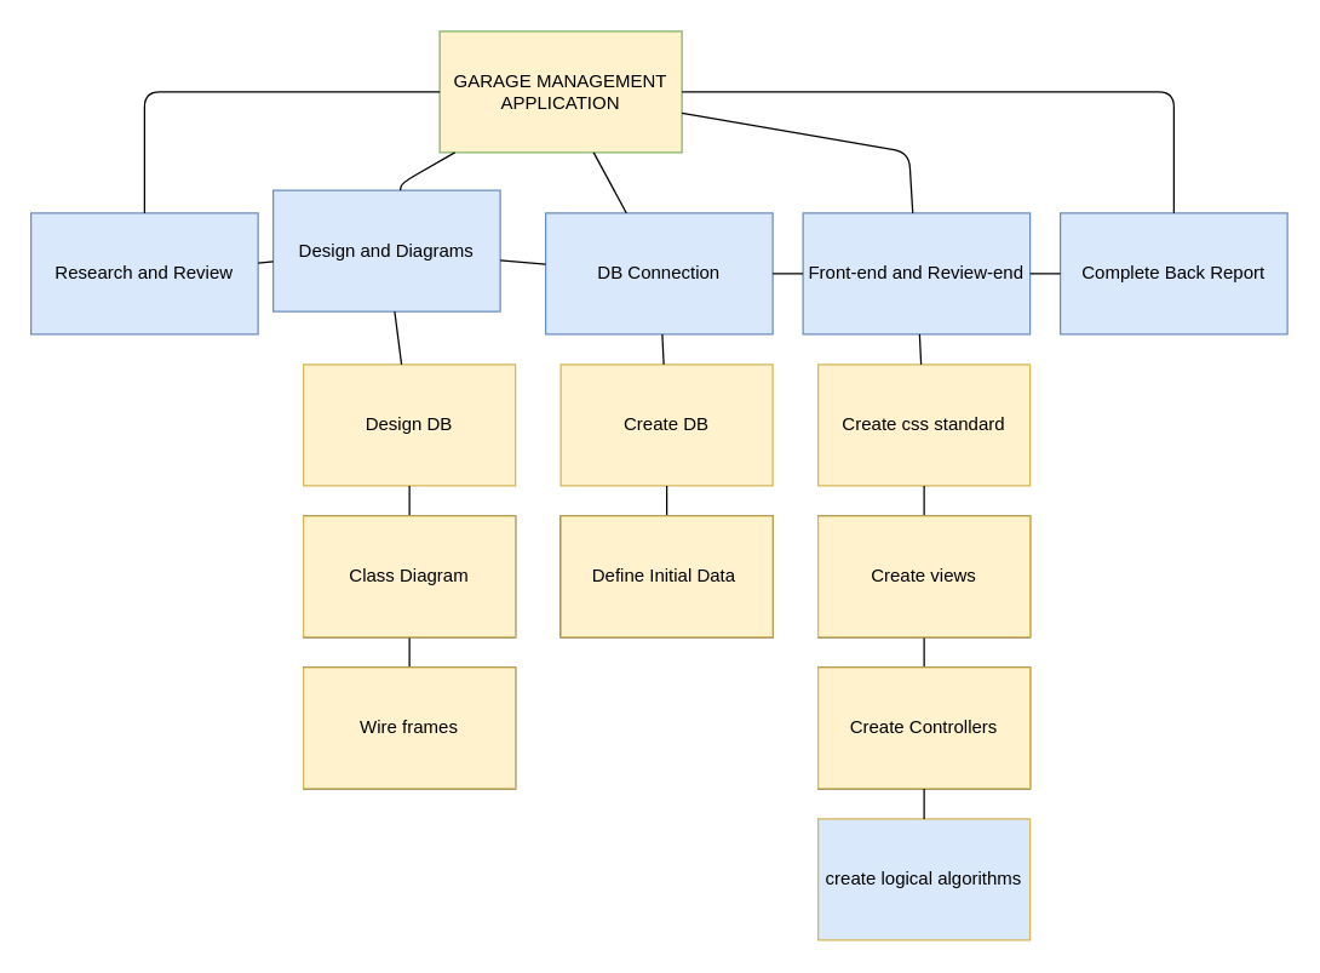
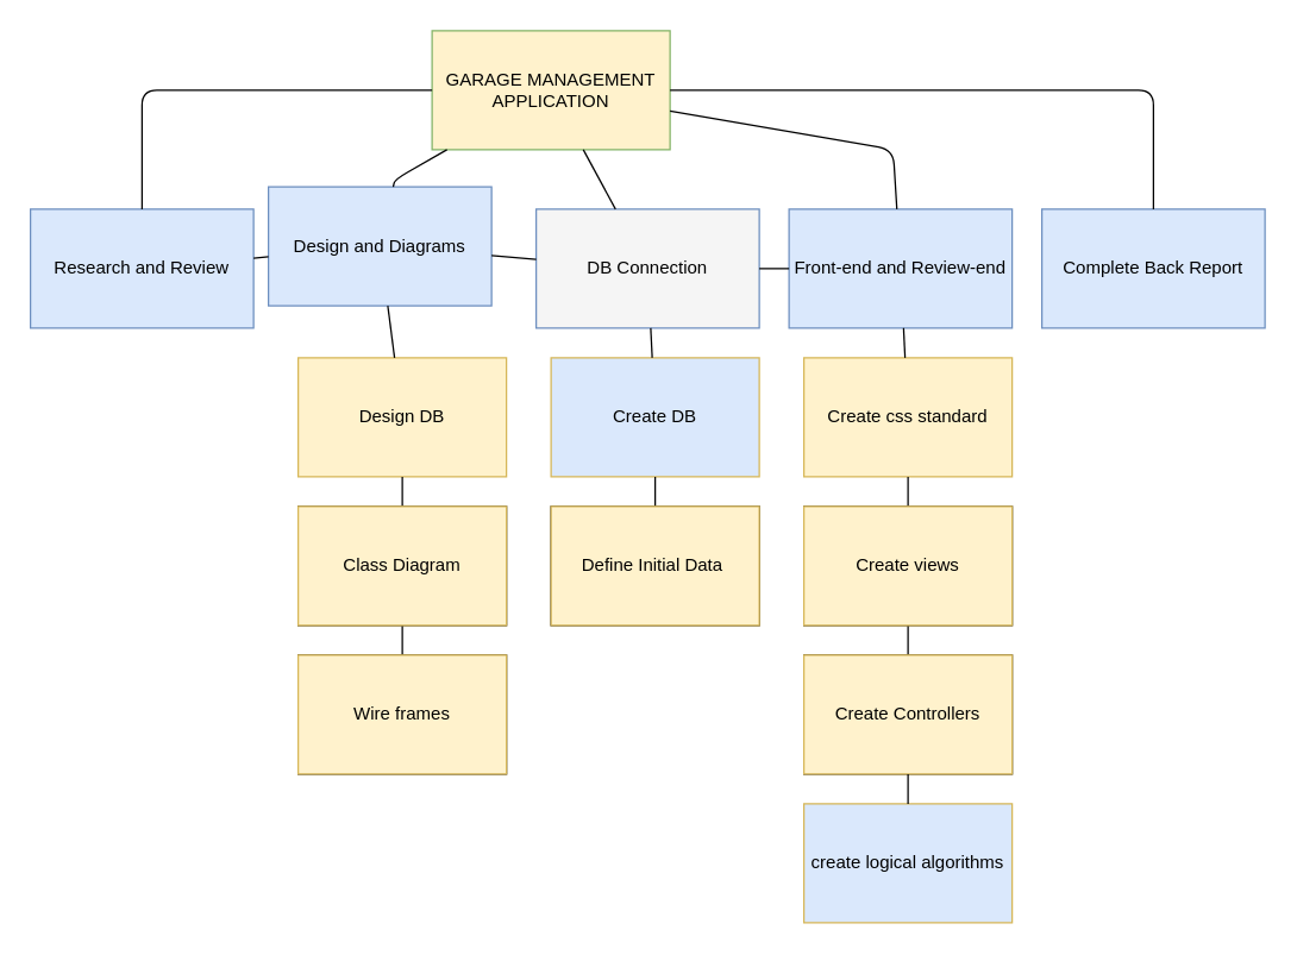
  <mxCell id="0" />
  <mxCell id="1" parent="0" />
  <mxCell id="2" value="GARAGE MANAGEMENT APPLICATION" style="rounded=0;whiteSpace=wrap;html=1;fillColor=#fff2cc;strokeColor=#82b366;" vertex="1" parent="1"><mxGeometry x="290" y="20" width="160" height="80" as="geometry" /></mxCell>
  <mxCell id="3" value="Research and Review" style="rounded=0;whiteSpace=wrap;html=1;fillColor=#dae8fc;strokeColor=#6c8ebf;" vertex="1" parent="1"><mxGeometry x="20" y="140" width="150" height="80" as="geometry" /></mxCell>
  <mxCell id="4" value="Design and Diagrams" style="rounded=0;whiteSpace=wrap;html=1;fillColor=#dae8fc;strokeColor=#6c8ebf;" vertex="1" parent="1"><mxGeometry x="180" y="125" width="150" height="80" as="geometry" /></mxCell>
- <mxCell id="5" value="DB Connection" style="rounded=0;whiteSpace=wrap;html=1;fillColor=#dae8fc;strokeColor=#6c8ebf;" vertex="1" parent="1"><mxGeometry x="360" y="140" width="150" height="80" as="geometry" /></mxCell>
+ <mxCell id="5" value="DB Connection" style="rounded=0;whiteSpace=wrap;html=1;fillColor=#f5f5f5;strokeColor=#6c8ebf;" vertex="1" parent="1"><mxGeometry x="360" y="140" width="150" height="80" as="geometry" /></mxCell>
  <mxCell id="6" value="Front-end and Review-end" style="rounded=0;whiteSpace=wrap;html=1;fillColor=#dae8fc;strokeColor=#6c8ebf;" vertex="1" parent="1"><mxGeometry x="530" y="140" width="150" height="80" as="geometry" /></mxCell>
  <mxCell id="7" value="Complete Back Report" style="rounded=0;whiteSpace=wrap;html=1;fillColor=#dae8fc;strokeColor=#6c8ebf;" vertex="1" parent="1"><mxGeometry x="700" y="140" width="150" height="80" as="geometry" /></mxCell>
  <mxCell id="8" value="Design DB" style="rounded=0;whiteSpace=wrap;html=1;fillColor=#fff2cc;strokeColor=#d6b656;" vertex="1" parent="1"><mxGeometry x="200" y="240" width="140" height="80" as="geometry" /></mxCell>
  <mxCell id="9" value="Class Diagram" style="rounded=0;whiteSpace=wrap;html=1;" vertex="1" parent="1"><mxGeometry x="200" y="340" width="140" height="80" as="geometry" /></mxCell>
  <mxCell id="10" value="Wire frames" style="rounded=0;whiteSpace=wrap;html=1;" vertex="1" parent="1"><mxGeometry x="200" y="440" width="140" height="80" as="geometry" /></mxCell>
- <mxCell id="11" value="Create DB" style="rounded=0;whiteSpace=wrap;html=1;fillColor=#fff2cc;strokeColor=#d6b656;" vertex="1" parent="1"><mxGeometry x="370" y="240" width="140" height="80" as="geometry" /></mxCell>
+ <mxCell id="11" value="Create DB" style="rounded=0;whiteSpace=wrap;html=1;fillColor=#dae8fc;strokeColor=#d6b656;" vertex="1" parent="1"><mxGeometry x="370" y="240" width="140" height="80" as="geometry" /></mxCell>
  <mxCell id="12" value="Define Initial Data&amp;nbsp;" style="rounded=0;whiteSpace=wrap;html=1;" vertex="1" parent="1"><mxGeometry x="370" y="340" width="140" height="80" as="geometry" /></mxCell>
  <mxCell id="13" value="Create css standard" style="rounded=0;whiteSpace=wrap;html=1;fillColor=#fff2cc;strokeColor=#d6b656;" vertex="1" parent="1"><mxGeometry x="540" y="240" width="140" height="80" as="geometry" /></mxCell>
  <mxCell id="14" value="Create views" style="rounded=0;whiteSpace=wrap;html=1;" vertex="1" parent="1"><mxGeometry x="540" y="340" width="140" height="80" as="geometry" /></mxCell>
  <mxCell id="15" value="Create Controllers" style="rounded=0;whiteSpace=wrap;html=1;" vertex="1" parent="1"><mxGeometry x="540" y="440" width="140" height="80" as="geometry" /></mxCell>
  <mxCell id="16" value="create logical algorithms" style="rounded=0;whiteSpace=wrap;html=1;fillColor=#dae8fc;strokeColor=#d6b656;" vertex="1" parent="1"><mxGeometry x="540" y="540" width="140" height="80" as="geometry" /></mxCell>
  <mxCell id="17" value="" style="endArrow=none;html=1;" edge="1" parent="1" source="8" target="4"><mxGeometry width="50" height="50" relative="1" as="geometry"><mxPoint x="20" y="330" as="sourcePoint" /><mxPoint x="70" y="280" as="targetPoint" /></mxGeometry></mxCell>
  <mxCell id="18" value="" style="endArrow=none;html=1;" edge="1" parent="1" source="11" target="5"><mxGeometry width="50" height="50" relative="1" as="geometry"><mxPoint x="390" y="340" as="sourcePoint" /><mxPoint x="440" y="290" as="targetPoint" /></mxGeometry></mxCell>
  <mxCell id="19" value="" style="endArrow=none;html=1;" edge="1" parent="1" source="12" target="11"><mxGeometry width="50" height="50" relative="1" as="geometry"><mxPoint x="390" y="340" as="sourcePoint" /><mxPoint x="450" y="300" as="targetPoint" /></mxGeometry></mxCell>
  <mxCell id="20" value="" style="endArrow=none;html=1;" edge="1" parent="1" source="9" target="8"><mxGeometry width="50" height="50" relative="1" as="geometry"><mxPoint x="390" y="340" as="sourcePoint" /><mxPoint x="440" y="290" as="targetPoint" /></mxGeometry></mxCell>
  <mxCell id="21" value="" style="endArrow=none;html=1;" edge="1" parent="1" source="10" target="9"><mxGeometry width="50" height="50" relative="1" as="geometry"><mxPoint x="390" y="340" as="sourcePoint" /><mxPoint x="440" y="290" as="targetPoint" /></mxGeometry></mxCell>
  <mxCell id="22" value="" style="endArrow=none;html=1;" edge="1" parent="1" source="13" target="6"><mxGeometry width="50" height="50" relative="1" as="geometry"><mxPoint x="390" y="340" as="sourcePoint" /><mxPoint x="440" y="290" as="targetPoint" /></mxGeometry></mxCell>
  <mxCell id="23" value="" style="endArrow=none;html=1;" edge="1" parent="1" source="14" target="13"><mxGeometry width="50" height="50" relative="1" as="geometry"><mxPoint x="390" y="340" as="sourcePoint" /><mxPoint x="440" y="290" as="targetPoint" /></mxGeometry></mxCell>
  <mxCell id="24" value="" style="endArrow=none;html=1;" edge="1" parent="1" source="15" target="14"><mxGeometry width="50" height="50" relative="1" as="geometry"><mxPoint x="390" y="340" as="sourcePoint" /><mxPoint x="440" y="290" as="targetPoint" /></mxGeometry></mxCell>
  <mxCell id="25" value="" style="endArrow=none;html=1;" edge="1" parent="1" source="4" target="3"><mxGeometry width="50" height="50" relative="1" as="geometry"><mxPoint x="390" y="340" as="sourcePoint" /><mxPoint x="440" y="290" as="targetPoint" /></mxGeometry></mxCell>
  <mxCell id="26" value="" style="endArrow=none;html=1;" edge="1" parent="1" source="5" target="4"><mxGeometry width="50" height="50" relative="1" as="geometry"><mxPoint x="390" y="340" as="sourcePoint" /><mxPoint x="440" y="290" as="targetPoint" /></mxGeometry></mxCell>
  <mxCell id="27" value="" style="endArrow=none;html=1;" edge="1" parent="1" source="6" target="5"><mxGeometry width="50" height="50" relative="1" as="geometry"><mxPoint x="390" y="340" as="sourcePoint" /><mxPoint x="440" y="290" as="targetPoint" /></mxGeometry></mxCell>
- <mxCell id="28" value="" style="endArrow=none;html=1;" edge="1" parent="1" source="7" target="6"><mxGeometry width="50" height="50" relative="1" as="geometry"><mxPoint x="390" y="340" as="sourcePoint" /><mxPoint x="440" y="290" as="targetPoint" /></mxGeometry></mxCell>
  <mxCell id="29" value="" style="endArrow=none;html=1;" edge="1" parent="1" source="3" target="2"><mxGeometry width="50" height="50" relative="1" as="geometry"><mxPoint x="390" y="140" as="sourcePoint" /><mxPoint x="440" y="90" as="targetPoint" /><Array as="points"><mxPoint x="95" y="60" /></Array></mxGeometry></mxCell>
  <mxCell id="30" value="" style="endArrow=none;html=1;" edge="1" parent="1" source="4" target="2"><mxGeometry width="50" height="50" relative="1" as="geometry"><mxPoint x="390" y="140" as="sourcePoint" /><mxPoint x="440" y="90" as="targetPoint" /><Array as="points"><mxPoint x="265" y="120" /></Array></mxGeometry></mxCell>
  <mxCell id="31" value="" style="endArrow=none;html=1;" edge="1" parent="1" source="5" target="2"><mxGeometry width="50" height="50" relative="1" as="geometry"><mxPoint x="390" y="140" as="sourcePoint" /><mxPoint x="440" y="90" as="targetPoint" /></mxGeometry></mxCell>
  <mxCell id="32" value="" style="endArrow=none;html=1;" edge="1" parent="1" source="6" target="2"><mxGeometry width="50" height="50" relative="1" as="geometry"><mxPoint x="390" y="140" as="sourcePoint" /><mxPoint x="440" y="90" as="targetPoint" /><Array as="points"><mxPoint x="600" y="100" /></Array></mxGeometry></mxCell>
  <mxCell id="33" value="" style="endArrow=none;html=1;" edge="1" parent="1" source="7" target="2"><mxGeometry width="50" height="50" relative="1" as="geometry"><mxPoint x="390" y="140" as="sourcePoint" /><mxPoint x="440" y="90" as="targetPoint" /><Array as="points"><mxPoint x="775" y="60" /></Array></mxGeometry></mxCell>
  <mxCell id="34" value="Class Diagram" style="rounded=0;whiteSpace=wrap;html=1;fillColor=#fff2cc;strokeColor=#d6b656;" vertex="1" parent="1"><mxGeometry x="200" y="340" width="140" height="80" as="geometry" /></mxCell>
  <mxCell id="35" value="Wire frames" style="rounded=0;whiteSpace=wrap;html=1;fillColor=#fff2cc;strokeColor=#d6b656;" vertex="1" parent="1"><mxGeometry x="200" y="440" width="140" height="80" as="geometry" /></mxCell>
  <mxCell id="36" value="Define Initial Data&amp;nbsp;" style="rounded=0;whiteSpace=wrap;html=1;fillColor=#fff2cc;strokeColor=#d6b656;" vertex="1" parent="1"><mxGeometry x="370" y="340" width="140" height="80" as="geometry" /></mxCell>
  <mxCell id="37" value="Create views" style="rounded=0;whiteSpace=wrap;html=1;fillColor=#fff2cc;strokeColor=#d6b656;" vertex="1" parent="1"><mxGeometry x="540" y="340" width="140" height="80" as="geometry" /></mxCell>
  <mxCell id="38" value="Create Controllers" style="rounded=0;whiteSpace=wrap;html=1;fillColor=#fff2cc;strokeColor=#d6b656;" vertex="1" parent="1"><mxGeometry x="540" y="440" width="140" height="80" as="geometry" /></mxCell>
  <mxCell id="39" value="" style="endArrow=none;html=1;" edge="1" parent="1" source="16" target="38"><mxGeometry width="50" height="50" relative="1" as="geometry"><mxPoint x="390" y="640" as="sourcePoint" /><mxPoint x="440" y="590" as="targetPoint" /></mxGeometry></mxCell>
